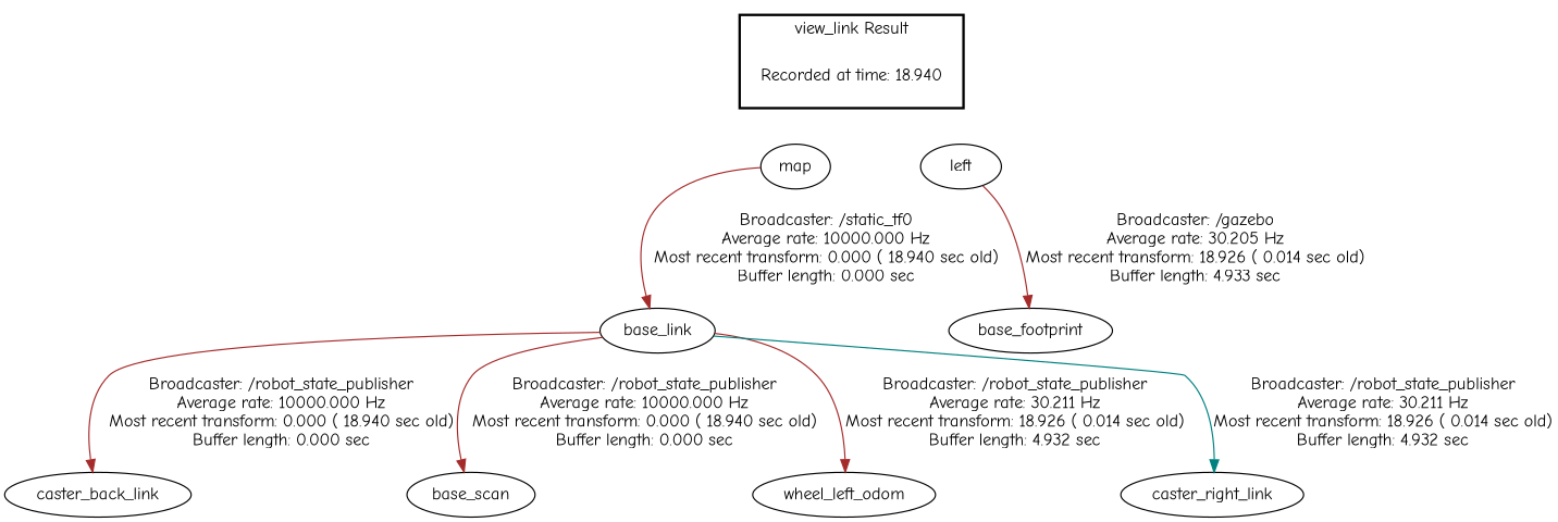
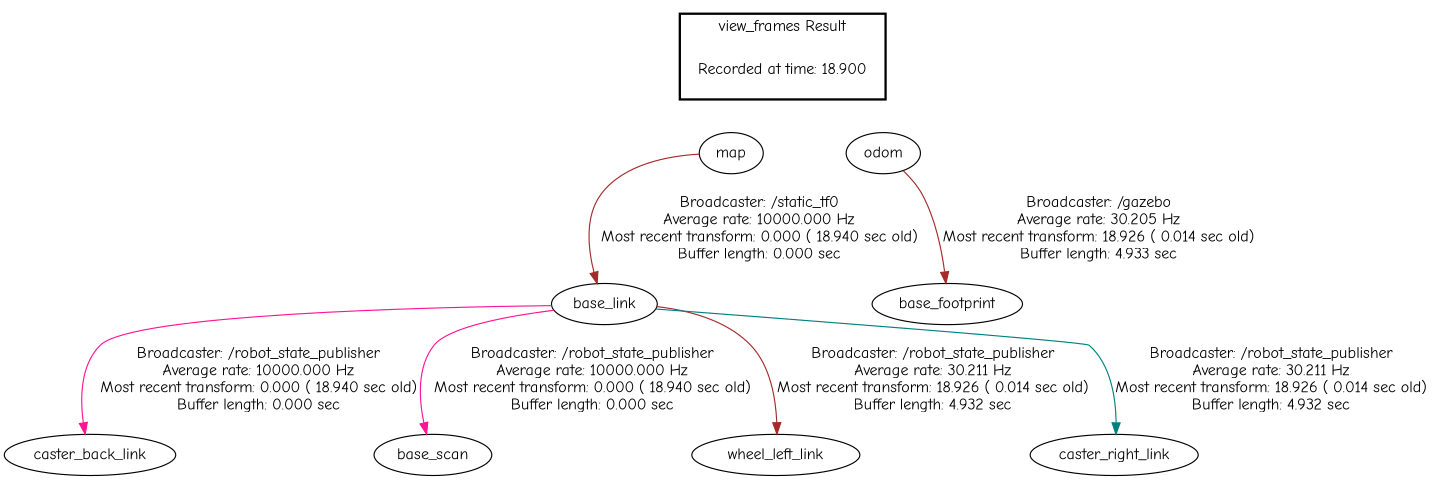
  digraph {
    fontname="Comic Neue"
    node [fontname="Comic Neue"]
    edge [fontname="Comic Neue" color=brown]
-   "Recorded at time: 18.940" [shape=plaintext]
+   "Recorded at time: 18.940" [shape=plaintext label="Recorded at time: 18.900"]
    map
-   odom [label=left]
+   odom
    base_link
    caster_back_link
    base_scan
-   wheel_left_link [label=wheel_left_odom]
+   wheel_left_link
    n8 [label=caster_right_link]
    base_footprint
    subgraph cluster_1 {
      color=black
-     label="view_link Result"
+     label="view_frames Result"
      style=bold
      "Recorded at time: 18.940"
    }
    "Recorded at time: 18.940" -> map [style=invis color=""]
    "Recorded at time: 18.940" -> odom [style=invis color=""]
    map -> base_link [label="Broadcaster: /static_tf0\nAverage rate: 10000.000 Hz\nMost recent transform: 0.000 ( 18.940 sec old)\nBuffer length: 0.000 sec\n"]
    odom -> base_footprint [label="Broadcaster: /gazebo\nAverage rate: 30.205 Hz\nMost recent transform: 18.926 ( 0.014 sec old)\nBuffer length: 4.933 sec\n"]
-   base_link -> caster_back_link [label="Broadcaster: /robot_state_publisher\nAverage rate: 10000.000 Hz\nMost recent transform: 0.000 ( 18.940 sec old)\nBuffer length: 0.000 sec\n"]
-   base_link -> base_scan [label="Broadcaster: /robot_state_publisher\nAverage rate: 10000.000 Hz\nMost recent transform: 0.000 ( 18.940 sec old)\nBuffer length: 0.000 sec\n"]
+   base_link -> caster_back_link [color=deeppink label="Broadcaster: /robot_state_publisher\nAverage rate: 10000.000 Hz\nMost recent transform: 0.000 ( 18.940 sec old)\nBuffer length: 0.000 sec\n"]
+   base_link -> base_scan [color=deeppink label="Broadcaster: /robot_state_publisher\nAverage rate: 10000.000 Hz\nMost recent transform: 0.000 ( 18.940 sec old)\nBuffer length: 0.000 sec\n"]
    base_link -> wheel_left_link [label="Broadcaster: /robot_state_publisher\nAverage rate: 30.211 Hz\nMost recent transform: 18.926 ( 0.014 sec old)\nBuffer length: 4.932 sec\n"]
    base_link -> n8 [color=teal label="Broadcaster: /robot_state_publisher\nAverage rate: 30.211 Hz\nMost recent transform: 18.926 ( 0.014 sec old)\nBuffer length: 4.932 sec\n"]
  }
